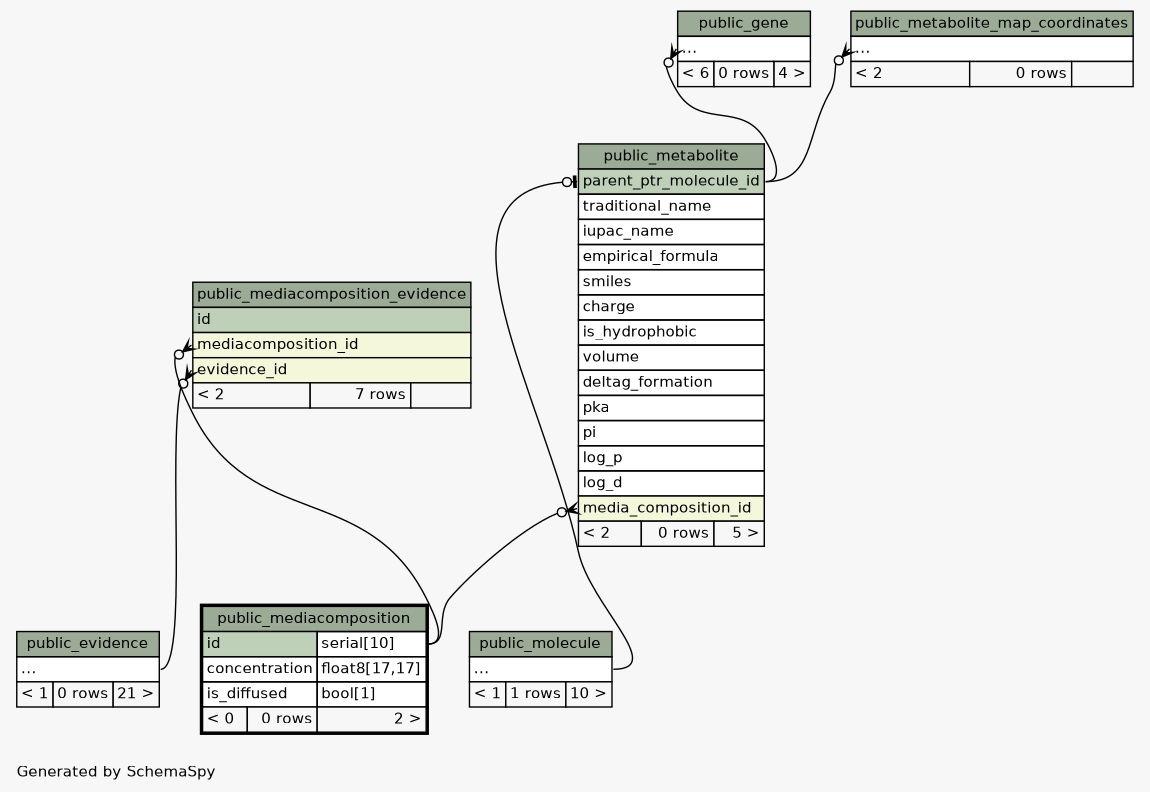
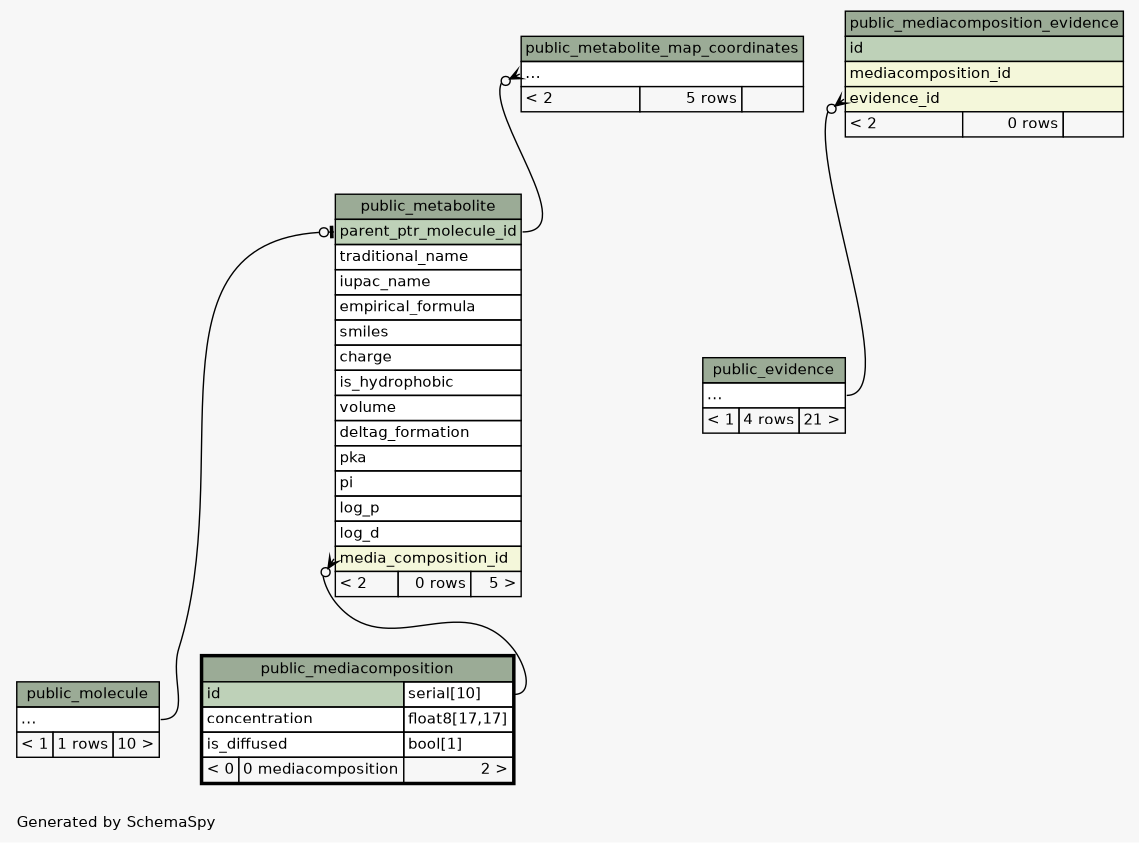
  digraph {
    bgcolor="#f7f7f7"
    fontname=Helvetica
    fontsize=11
    label="\nGenerated by SchemaSpy"
    labeljust=l
    nodesep=0.18
    rankdir=TB
    ranksep=0.46
    node [fontname=Helvetica fontsize=11 shape=plaintext]
    edge [arrowhead=none arrowsize=0.8 arrowtail=crowodot dir=back headport="elipses:e" tailport="elipses:w"]
    n1 [label=<     <TABLE BORDER="0" CELLBORDER="1" CELLSPACING="0" BGCOLOR="#ffffff">       <TR><TD COLSPAN="3" BGCOLOR="#9bab96" ALIGN="CENTER">public_metabolite</TD></TR>       <TR><TD PORT="parent_ptr_molecule_id" COLSPAN="3" BGCOLOR="#bed1b8" ALIGN="LEFT">parent_ptr_molecule_id</TD></TR>       <TR><TD PORT="traditional_name" COLSPAN="3" ALIGN="LEFT">traditional_name</TD></TR>       <TR><TD PORT="iupac_name" COLSPAN="3" ALIGN="LEFT">iupac_name</TD></TR>       <TR><TD PORT="empirical_formula" COLSPAN="3" ALIGN="LEFT">empirical_formula</TD></TR>       <TR><TD PORT="smiles" COLSPAN="3" ALIGN="LEFT">smiles</TD></TR>       <TR><TD PORT="charge" COLSPAN="3" ALIGN="LEFT">charge</TD></TR>       <TR><TD PORT="is_hydrophobic" COLSPAN="3" ALIGN="LEFT">is_hydrophobic</TD></TR>       <TR><TD PORT="volume" COLSPAN="3" ALIGN="LEFT">volume</TD></TR>       <TR><TD PORT="deltag_formation" COLSPAN="3" ALIGN="LEFT">deltag_formation</TD></TR>       <TR><TD PORT="pka" COLSPAN="3" ALIGN="LEFT">pka</TD></TR>       <TR><TD PORT="pi" COLSPAN="3" ALIGN="LEFT">pi</TD></TR>       <TR><TD PORT="log_p" COLSPAN="3" ALIGN="LEFT">log_p</TD></TR>       <TR><TD PORT="log_d" COLSPAN="3" ALIGN="LEFT">log_d</TD></TR>       <TR><TD PORT="media_composition_id" COLSPAN="3" BGCOLOR="#f4f7da" ALIGN="LEFT">media_composition_id</TD></TR>       <TR><TD ALIGN="LEFT" BGCOLOR="#f7f7f7">&lt; 2</TD><TD ALIGN="RIGHT" BGCOLOR="#f7f7f7">0 rows</TD><TD ALIGN="RIGHT" BGCOLOR="#f7f7f7">5 &gt;</TD></TR>     </TABLE>>]
    n2 [label=<     <TABLE BORDER="0" CELLBORDER="1" CELLSPACING="0" BGCOLOR="#ffffff">       <TR><TD COLSPAN="3" BGCOLOR="#9bab96" ALIGN="CENTER">public_molecule</TD></TR>       <TR><TD PORT="elipses" COLSPAN="3" ALIGN="LEFT">...</TD></TR>       <TR><TD ALIGN="LEFT" BGCOLOR="#f7f7f7">&lt; 1</TD><TD ALIGN="RIGHT" BGCOLOR="#f7f7f7">1 rows</TD><TD ALIGN="RIGHT" BGCOLOR="#f7f7f7">10 &gt;</TD></TR>     </TABLE>>]
-   n3 [label=<     <TABLE BORDER="2" CELLBORDER="1" CELLSPACING="0" BGCOLOR="#ffffff">       <TR><TD COLSPAN="3" BGCOLOR="#9bab96" ALIGN="CENTER">public_mediacomposition</TD></TR>       <TR><TD PORT="id" COLSPAN="2" BGCOLOR="#bed1b8" ALIGN="LEFT">id</TD><TD PORT="id.type" ALIGN="LEFT">serial[10]</TD></TR>       <TR><TD PORT="concentration" COLSPAN="2" ALIGN="LEFT">concentration</TD><TD PORT="concentration.type" ALIGN="LEFT">float8[17,17]</TD></TR>       <TR><TD PORT="is_diffused" COLSPAN="2" ALIGN="LEFT">is_diffused</TD><TD PORT="is_diffused.type" ALIGN="LEFT">bool[1]</TD></TR>       <TR><TD ALIGN="LEFT" BGCOLOR="#f7f7f7">&lt; 0</TD><TD ALIGN="RIGHT" BGCOLOR="#f7f7f7">0 rows</TD><TD ALIGN="RIGHT" BGCOLOR="#f7f7f7">2 &gt;</TD></TR>     </TABLE>>]
-   n4 [label=<     <TABLE BORDER="0" CELLBORDER="1" CELLSPACING="0" BGCOLOR="#ffffff">       <TR><TD COLSPAN="3" BGCOLOR="#9bab96" ALIGN="CENTER">public_gene</TD></TR>       <TR><TD PORT="elipses" COLSPAN="3" ALIGN="LEFT">...</TD></TR>       <TR><TD ALIGN="LEFT" BGCOLOR="#f7f7f7">&lt; 6</TD><TD ALIGN="RIGHT" BGCOLOR="#f7f7f7">0 rows</TD><TD ALIGN="RIGHT" BGCOLOR="#f7f7f7">4 &gt;</TD></TR>     </TABLE>>]
-   n5 [label=<     <TABLE BORDER="0" CELLBORDER="1" CELLSPACING="0" BGCOLOR="#ffffff">       <TR><TD COLSPAN="3" BGCOLOR="#9bab96" ALIGN="CENTER">public_mediacomposition_evidence</TD></TR>       <TR><TD PORT="id" COLSPAN="3" BGCOLOR="#bed1b8" ALIGN="LEFT">id</TD></TR>       <TR><TD PORT="mediacomposition_id" COLSPAN="3" BGCOLOR="#f4f7da" ALIGN="LEFT">mediacomposition_id</TD></TR>       <TR><TD PORT="evidence_id" COLSPAN="3" BGCOLOR="#f4f7da" ALIGN="LEFT">evidence_id</TD></TR>       <TR><TD ALIGN="LEFT" BGCOLOR="#f7f7f7">&lt; 2</TD><TD ALIGN="RIGHT" BGCOLOR="#f7f7f7">7 rows</TD><TD ALIGN="RIGHT" BGCOLOR="#f7f7f7">  </TD></TR>     </TABLE>>]
-   n6 [label=<     <TABLE BORDER="0" CELLBORDER="1" CELLSPACING="0" BGCOLOR="#ffffff">       <TR><TD COLSPAN="3" BGCOLOR="#9bab96" ALIGN="CENTER">public_evidence</TD></TR>       <TR><TD PORT="elipses" COLSPAN="3" ALIGN="LEFT">...</TD></TR>       <TR><TD ALIGN="LEFT" BGCOLOR="#f7f7f7">&lt; 1</TD><TD ALIGN="RIGHT" BGCOLOR="#f7f7f7">0 rows</TD><TD ALIGN="RIGHT" BGCOLOR="#f7f7f7">21 &gt;</TD></TR>     </TABLE>>]
-   n7 [label=<     <TABLE BORDER="0" CELLBORDER="1" CELLSPACING="0" BGCOLOR="#ffffff">       <TR><TD COLSPAN="3" BGCOLOR="#9bab96" ALIGN="CENTER">public_metabolite_map_coordinates</TD></TR>       <TR><TD PORT="elipses" COLSPAN="3" ALIGN="LEFT">...</TD></TR>       <TR><TD ALIGN="LEFT" BGCOLOR="#f7f7f7">&lt; 2</TD><TD ALIGN="RIGHT" BGCOLOR="#f7f7f7">0 rows</TD><TD ALIGN="RIGHT" BGCOLOR="#f7f7f7">  </TD></TR>     </TABLE>>]
+   n3 [label=<     <TABLE BORDER="2" CELLBORDER="1" CELLSPACING="0" BGCOLOR="#ffffff">       <TR><TD COLSPAN="3" BGCOLOR="#9bab96" ALIGN="CENTER">public_mediacomposition</TD></TR>       <TR><TD PORT="id" COLSPAN="2" BGCOLOR="#bed1b8" ALIGN="LEFT">id</TD><TD PORT="id.type" ALIGN="LEFT">serial[10]</TD></TR>       <TR><TD PORT="concentration" COLSPAN="2" ALIGN="LEFT">concentration</TD><TD PORT="concentration.type" ALIGN="LEFT">float8[17,17]</TD></TR>       <TR><TD PORT="is_diffused" COLSPAN="2" ALIGN="LEFT">is_diffused</TD><TD PORT="is_diffused.type" ALIGN="LEFT">bool[1]</TD></TR>       <TR><TD ALIGN="LEFT" BGCOLOR="#f7f7f7">&lt; 0</TD><TD ALIGN="RIGHT" BGCOLOR="#f7f7f7">0 mediacomposition</TD><TD ALIGN="RIGHT" BGCOLOR="#f7f7f7">2 &gt;</TD></TR>     </TABLE>>]
+   n5 [label=<     <TABLE BORDER="0" CELLBORDER="1" CELLSPACING="0" BGCOLOR="#ffffff">       <TR><TD COLSPAN="3" BGCOLOR="#9bab96" ALIGN="CENTER">public_mediacomposition_evidence</TD></TR>       <TR><TD PORT="id" COLSPAN="3" BGCOLOR="#bed1b8" ALIGN="LEFT">id</TD></TR>       <TR><TD PORT="mediacomposition_id" COLSPAN="3" BGCOLOR="#f4f7da" ALIGN="LEFT">mediacomposition_id</TD></TR>       <TR><TD PORT="evidence_id" COLSPAN="3" BGCOLOR="#f4f7da" ALIGN="LEFT">evidence_id</TD></TR>       <TR><TD ALIGN="LEFT" BGCOLOR="#f7f7f7">&lt; 2</TD><TD ALIGN="RIGHT" BGCOLOR="#f7f7f7">0 rows</TD><TD ALIGN="RIGHT" BGCOLOR="#f7f7f7">  </TD></TR>     </TABLE>>]
+   n6 [label=<     <TABLE BORDER="0" CELLBORDER="1" CELLSPACING="0" BGCOLOR="#ffffff">       <TR><TD COLSPAN="3" BGCOLOR="#9bab96" ALIGN="CENTER">public_evidence</TD></TR>       <TR><TD PORT="elipses" COLSPAN="3" ALIGN="LEFT">...</TD></TR>       <TR><TD ALIGN="LEFT" BGCOLOR="#f7f7f7">&lt; 1</TD><TD ALIGN="RIGHT" BGCOLOR="#f7f7f7">4 rows</TD><TD ALIGN="RIGHT" BGCOLOR="#f7f7f7">21 &gt;</TD></TR>     </TABLE>>]
+   n7 [label=<     <TABLE BORDER="0" CELLBORDER="1" CELLSPACING="0" BGCOLOR="#ffffff">       <TR><TD COLSPAN="3" BGCOLOR="#9bab96" ALIGN="CENTER">public_metabolite_map_coordinates</TD></TR>       <TR><TD PORT="elipses" COLSPAN="3" ALIGN="LEFT">...</TD></TR>       <TR><TD ALIGN="LEFT" BGCOLOR="#f7f7f7">&lt; 2</TD><TD ALIGN="RIGHT" BGCOLOR="#f7f7f7">5 rows</TD><TD ALIGN="RIGHT" BGCOLOR="#f7f7f7">  </TD></TR>     </TABLE>>]
    n1 -> n2 [arrowtail=teeodot tailport="parent_ptr_molecule_id:w"]
    n1 -> n3 [headport="id.type:e" tailport="media_composition_id:w"]
-   n4 -> n1 [headport="parent_ptr_molecule_id:e"]
-   n5 -> n3 [headport="id.type:e" tailport="mediacomposition_id:w"]
    n5 -> n6 [tailport="evidence_id:w"]
    n7 -> n1 [headport="parent_ptr_molecule_id:e"]
  }
